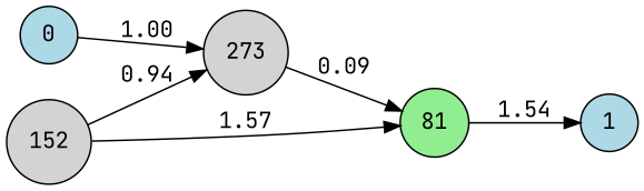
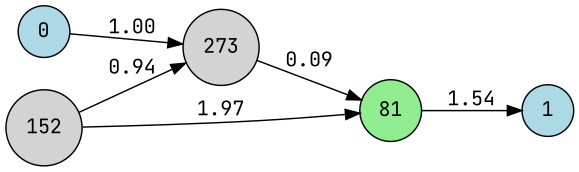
  digraph {
    fontname="JetBrains Mono"
    rankdir=LR
    node [fillcolor=lightblue fontname="JetBrains Mono" shape=circle style=filled]
    edge [fontname="JetBrains Mono"]
    n1 [label=0]
    n2 [fillcolor=lightgray label=273]
    n3 [fillcolor=lightgreen label=81]
    n4 [label=1]
    n5 [fillcolor=lightgray label=152]
    n1 -> n2 [label=1.00]
    n2 -> n3 [label=0.09]
    n3 -> n4 [label=1.54]
    n5 -> n2 [label=0.94]
-   n5 -> n3 [label=1.57]
+   n5 -> n3 [label=1.97]
  }
